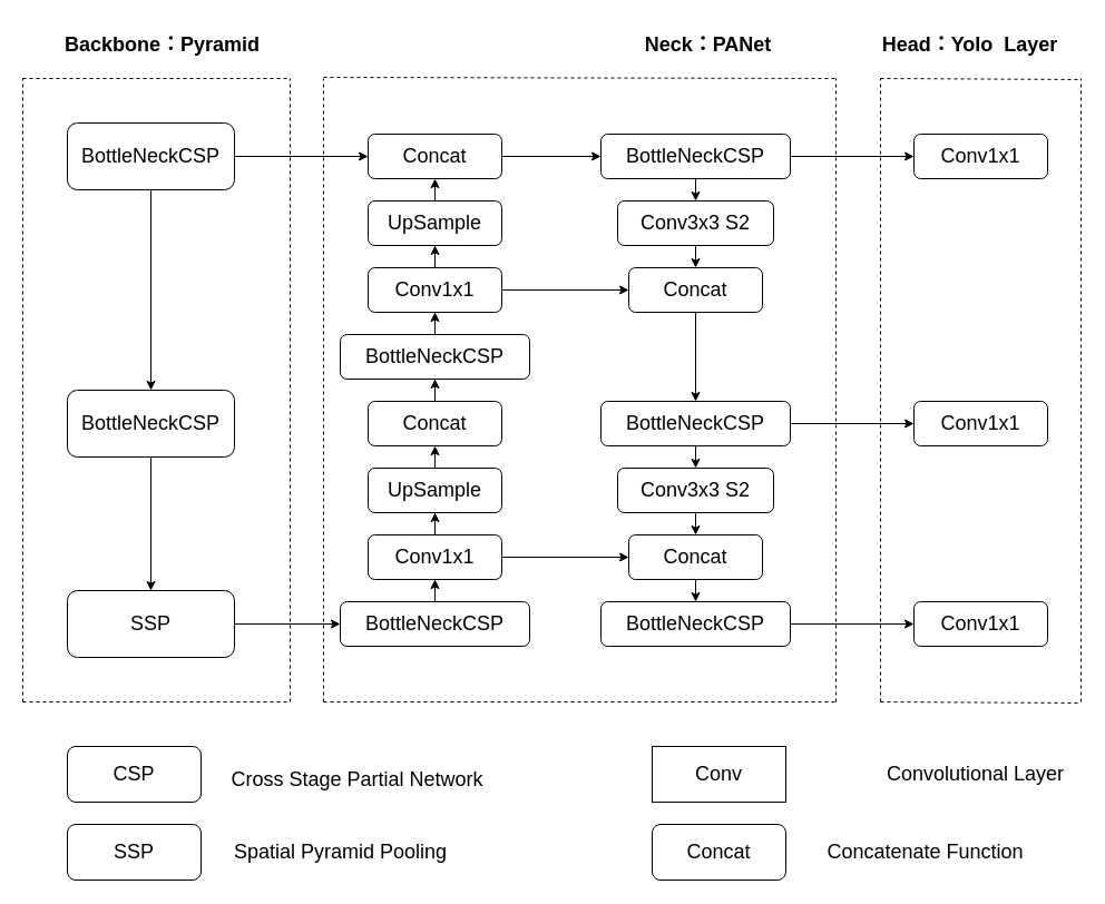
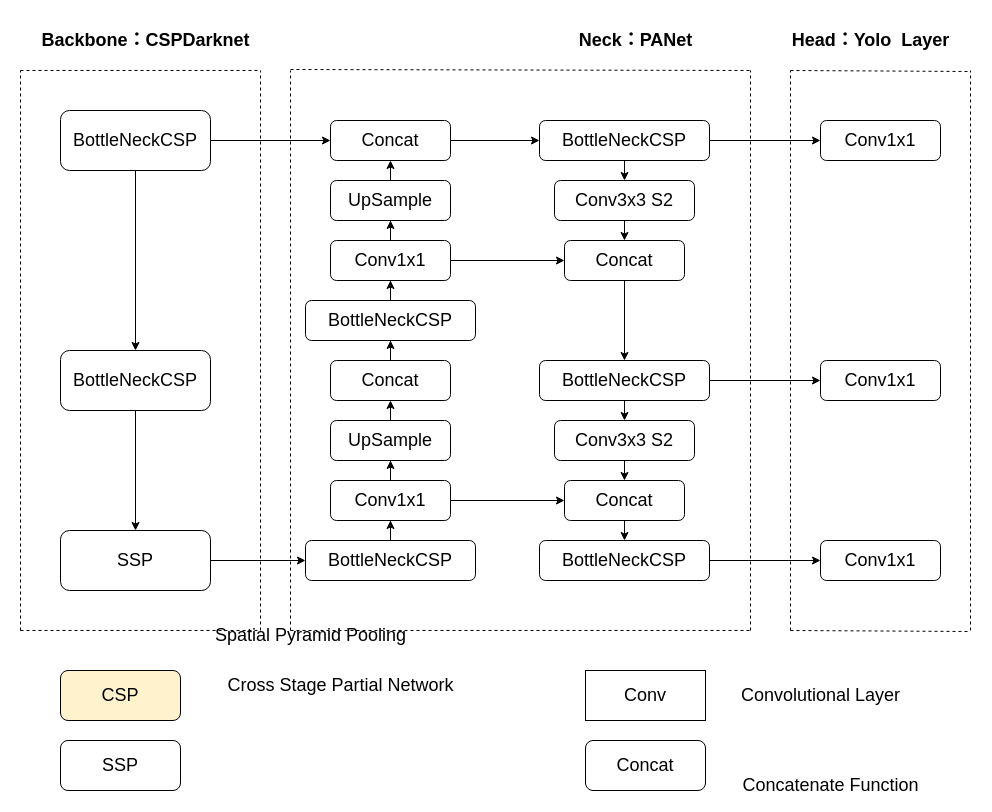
  <mxCell id="0" />
  <mxCell id="1" parent="0" />
  <mxCell id="2" style="edgeStyle=orthogonalEdgeStyle;rounded=0;orthogonalLoop=1;jettySize=auto;html=1;entryX=0.5;entryY=0;entryDx=0;entryDy=0;" edge="1" parent="1" source="4" target="6"><mxGeometry relative="1" as="geometry" /></mxCell>
  <mxCell id="3" style="edgeStyle=orthogonalEdgeStyle;rounded=0;orthogonalLoop=1;jettySize=auto;html=1;exitX=1;exitY=0.5;exitDx=0;exitDy=0;entryX=0;entryY=0.5;entryDx=0;entryDy=0;" edge="1" parent="1" source="4" target="10"><mxGeometry relative="1" as="geometry" /></mxCell>
  <mxCell id="4" value="&lt;font style=&quot;font-size: 18px;&quot;&gt;BottleNeckCSP&lt;/font&gt;" style="rounded=1;whiteSpace=wrap;html=1;" vertex="1" parent="1"><mxGeometry x="60" y="110" width="150" height="60" as="geometry" /></mxCell>
  <mxCell id="5" style="edgeStyle=orthogonalEdgeStyle;rounded=0;orthogonalLoop=1;jettySize=auto;html=1;entryX=0.5;entryY=0;entryDx=0;entryDy=0;" edge="1" parent="1" source="6" target="8"><mxGeometry relative="1" as="geometry" /></mxCell>
  <mxCell id="6" value="&lt;font style=&quot;font-size: 18px;&quot;&gt;BottleNeckCSP&lt;/font&gt;" style="rounded=1;whiteSpace=wrap;html=1;" vertex="1" parent="1"><mxGeometry x="60" y="350" width="150" height="60" as="geometry" /></mxCell>
  <mxCell id="7" style="edgeStyle=orthogonalEdgeStyle;rounded=0;orthogonalLoop=1;jettySize=auto;html=1;entryX=0;entryY=0.5;entryDx=0;entryDy=0;" edge="1" parent="1" source="8" target="26"><mxGeometry relative="1" as="geometry" /></mxCell>
  <mxCell id="8" value="&lt;font style=&quot;font-size: 18px;&quot;&gt;SSP&lt;/font&gt;" style="rounded=1;whiteSpace=wrap;html=1;" vertex="1" parent="1"><mxGeometry x="60" y="530" width="150" height="60" as="geometry" /></mxCell>
  <mxCell id="9" style="edgeStyle=orthogonalEdgeStyle;rounded=0;orthogonalLoop=1;jettySize=auto;html=1;exitX=1;exitY=0.5;exitDx=0;exitDy=0;entryX=0;entryY=0.5;entryDx=0;entryDy=0;" edge="1" parent="1" source="10" target="29"><mxGeometry relative="1" as="geometry" /></mxCell>
  <mxCell id="10" value="&lt;font style=&quot;font-size: 18px;&quot;&gt;Concat&lt;/font&gt;" style="rounded=1;whiteSpace=wrap;html=1;" vertex="1" parent="1"><mxGeometry x="330" y="120" width="120" height="40" as="geometry" /></mxCell>
  <mxCell id="11" style="edgeStyle=orthogonalEdgeStyle;rounded=0;orthogonalLoop=1;jettySize=auto;html=1;exitX=0.5;exitY=0;exitDx=0;exitDy=0;entryX=0.5;entryY=1;entryDx=0;entryDy=0;" edge="1" parent="1" source="12" target="10"><mxGeometry relative="1" as="geometry" /></mxCell>
  <mxCell id="12" value="&lt;font style=&quot;font-size: 18px;&quot;&gt;UpSample&lt;/font&gt;" style="rounded=1;whiteSpace=wrap;html=1;" vertex="1" parent="1"><mxGeometry x="330" y="180" width="120" height="40" as="geometry" /></mxCell>
  <mxCell id="13" style="edgeStyle=orthogonalEdgeStyle;rounded=0;orthogonalLoop=1;jettySize=auto;html=1;entryX=0.5;entryY=1;entryDx=0;entryDy=0;" edge="1" parent="1" source="15" target="12"><mxGeometry relative="1" as="geometry" /></mxCell>
  <mxCell id="14" style="edgeStyle=orthogonalEdgeStyle;rounded=0;orthogonalLoop=1;jettySize=auto;html=1;exitX=1;exitY=0.5;exitDx=0;exitDy=0;" edge="1" parent="1" source="15" target="33"><mxGeometry relative="1" as="geometry" /></mxCell>
  <mxCell id="15" value="&lt;font style=&quot;font-size: 18px;&quot;&gt;Conv1x1&lt;/font&gt;" style="rounded=1;whiteSpace=wrap;html=1;" vertex="1" parent="1"><mxGeometry x="330" y="240" width="120" height="40" as="geometry" /></mxCell>
  <mxCell id="16" style="edgeStyle=orthogonalEdgeStyle;rounded=0;orthogonalLoop=1;jettySize=auto;html=1;entryX=0.5;entryY=1;entryDx=0;entryDy=0;" edge="1" parent="1" source="17" target="15"><mxGeometry relative="1" as="geometry" /></mxCell>
  <mxCell id="17" value="&lt;font style=&quot;font-size: 18px;&quot;&gt;BottleNeckCSP&lt;/font&gt;" style="rounded=1;whiteSpace=wrap;html=1;" vertex="1" parent="1"><mxGeometry x="305" y="300" width="170" height="40" as="geometry" /></mxCell>
  <mxCell id="18" style="edgeStyle=orthogonalEdgeStyle;rounded=0;orthogonalLoop=1;jettySize=auto;html=1;entryX=0.5;entryY=1;entryDx=0;entryDy=0;" edge="1" parent="1" source="19" target="17"><mxGeometry relative="1" as="geometry" /></mxCell>
  <mxCell id="19" value="&lt;font style=&quot;font-size: 18px;&quot;&gt;Concat&lt;/font&gt;" style="rounded=1;whiteSpace=wrap;html=1;" vertex="1" parent="1"><mxGeometry x="330" y="360" width="120" height="40" as="geometry" /></mxCell>
  <mxCell id="20" style="edgeStyle=orthogonalEdgeStyle;rounded=0;orthogonalLoop=1;jettySize=auto;html=1;exitX=0.5;exitY=0;exitDx=0;exitDy=0;entryX=0.5;entryY=1;entryDx=0;entryDy=0;" edge="1" parent="1" source="21" target="19"><mxGeometry relative="1" as="geometry" /></mxCell>
  <mxCell id="21" value="&lt;font style=&quot;font-size: 18px;&quot;&gt;UpSample&lt;/font&gt;" style="rounded=1;whiteSpace=wrap;html=1;" vertex="1" parent="1"><mxGeometry x="330" y="420" width="120" height="40" as="geometry" /></mxCell>
  <mxCell id="22" style="edgeStyle=orthogonalEdgeStyle;rounded=0;orthogonalLoop=1;jettySize=auto;html=1;entryX=0.5;entryY=1;entryDx=0;entryDy=0;" edge="1" parent="1" source="24" target="21"><mxGeometry relative="1" as="geometry" /></mxCell>
  <mxCell id="23" style="edgeStyle=orthogonalEdgeStyle;rounded=0;orthogonalLoop=1;jettySize=auto;html=1;exitX=1;exitY=0.5;exitDx=0;exitDy=0;entryX=0;entryY=0.5;entryDx=0;entryDy=0;" edge="1" parent="1" source="24" target="40"><mxGeometry relative="1" as="geometry" /></mxCell>
  <mxCell id="24" value="&lt;font style=&quot;font-size: 18px;&quot;&gt;Conv1x1&lt;/font&gt;" style="rounded=1;whiteSpace=wrap;html=1;" vertex="1" parent="1"><mxGeometry x="330" y="480" width="120" height="40" as="geometry" /></mxCell>
  <mxCell id="25" style="edgeStyle=orthogonalEdgeStyle;rounded=0;orthogonalLoop=1;jettySize=auto;html=1;entryX=0.5;entryY=1;entryDx=0;entryDy=0;" edge="1" parent="1" source="26" target="24"><mxGeometry relative="1" as="geometry" /></mxCell>
  <mxCell id="26" value="&lt;font style=&quot;font-size: 18px;&quot;&gt;BottleNeckCSP&lt;/font&gt;" style="rounded=1;whiteSpace=wrap;html=1;" vertex="1" parent="1"><mxGeometry x="305" y="540" width="170" height="40" as="geometry" /></mxCell>
  <mxCell id="27" style="edgeStyle=orthogonalEdgeStyle;rounded=0;orthogonalLoop=1;jettySize=auto;html=1;exitX=0.5;exitY=1;exitDx=0;exitDy=0;entryX=0.5;entryY=0;entryDx=0;entryDy=0;" edge="1" parent="1" source="29" target="31"><mxGeometry relative="1" as="geometry" /></mxCell>
  <mxCell id="28" style="edgeStyle=orthogonalEdgeStyle;rounded=0;orthogonalLoop=1;jettySize=auto;html=1;exitX=1;exitY=0.5;exitDx=0;exitDy=0;entryX=0;entryY=0.5;entryDx=0;entryDy=0;" edge="1" parent="1" source="29" target="43"><mxGeometry relative="1" as="geometry" /></mxCell>
  <mxCell id="29" value="&lt;font style=&quot;font-size: 18px;&quot;&gt;BottleNeckCSP&lt;/font&gt;" style="rounded=1;whiteSpace=wrap;html=1;" vertex="1" parent="1"><mxGeometry x="539" y="120" width="170" height="40" as="geometry" /></mxCell>
  <mxCell id="30" style="edgeStyle=orthogonalEdgeStyle;rounded=0;orthogonalLoop=1;jettySize=auto;html=1;exitX=0.5;exitY=1;exitDx=0;exitDy=0;entryX=0.5;entryY=0;entryDx=0;entryDy=0;" edge="1" parent="1" source="31" target="33"><mxGeometry relative="1" as="geometry" /></mxCell>
  <mxCell id="31" value="&lt;font style=&quot;font-size: 18px;&quot;&gt;Conv3x3 S2&lt;/font&gt;" style="rounded=1;whiteSpace=wrap;html=1;" vertex="1" parent="1"><mxGeometry x="554" y="180" width="140" height="40" as="geometry" /></mxCell>
  <mxCell id="32" style="edgeStyle=orthogonalEdgeStyle;rounded=0;orthogonalLoop=1;jettySize=auto;html=1;exitX=0.5;exitY=1;exitDx=0;exitDy=0;entryX=0.5;entryY=0;entryDx=0;entryDy=0;" edge="1" parent="1" source="33" target="36"><mxGeometry relative="1" as="geometry" /></mxCell>
  <mxCell id="33" value="&lt;font style=&quot;font-size: 18px;&quot;&gt;Concat&lt;/font&gt;" style="rounded=1;whiteSpace=wrap;html=1;" vertex="1" parent="1"><mxGeometry x="564" y="240" width="120" height="40" as="geometry" /></mxCell>
  <mxCell id="34" style="edgeStyle=orthogonalEdgeStyle;rounded=0;orthogonalLoop=1;jettySize=auto;html=1;exitX=0.5;exitY=1;exitDx=0;exitDy=0;entryX=0.5;entryY=0;entryDx=0;entryDy=0;" edge="1" parent="1" source="36" target="38"><mxGeometry relative="1" as="geometry" /></mxCell>
  <mxCell id="35" style="edgeStyle=orthogonalEdgeStyle;rounded=0;orthogonalLoop=1;jettySize=auto;html=1;exitX=1;exitY=0.5;exitDx=0;exitDy=0;entryX=0;entryY=0.5;entryDx=0;entryDy=0;" edge="1" parent="1" source="36" target="44"><mxGeometry relative="1" as="geometry" /></mxCell>
  <mxCell id="36" value="&lt;font style=&quot;font-size: 18px;&quot;&gt;BottleNeckCSP&lt;/font&gt;" style="rounded=1;whiteSpace=wrap;html=1;" vertex="1" parent="1"><mxGeometry x="539" y="360" width="170" height="40" as="geometry" /></mxCell>
  <mxCell id="37" style="edgeStyle=orthogonalEdgeStyle;rounded=0;orthogonalLoop=1;jettySize=auto;html=1;exitX=0.5;exitY=1;exitDx=0;exitDy=0;entryX=0.5;entryY=0;entryDx=0;entryDy=0;" edge="1" parent="1" source="38" target="40"><mxGeometry relative="1" as="geometry" /></mxCell>
  <mxCell id="38" value="&lt;font style=&quot;font-size: 18px;&quot;&gt;Conv3x3 S2&lt;/font&gt;" style="rounded=1;whiteSpace=wrap;html=1;" vertex="1" parent="1"><mxGeometry x="554" y="420" width="140" height="40" as="geometry" /></mxCell>
  <mxCell id="39" style="edgeStyle=orthogonalEdgeStyle;rounded=0;orthogonalLoop=1;jettySize=auto;html=1;exitX=0.5;exitY=1;exitDx=0;exitDy=0;entryX=0.5;entryY=0;entryDx=0;entryDy=0;" edge="1" parent="1" source="40" target="42"><mxGeometry relative="1" as="geometry" /></mxCell>
  <mxCell id="40" value="&lt;font style=&quot;font-size: 18px;&quot;&gt;Concat&lt;/font&gt;" style="rounded=1;whiteSpace=wrap;html=1;" vertex="1" parent="1"><mxGeometry x="564" y="480" width="120" height="40" as="geometry" /></mxCell>
  <mxCell id="41" style="edgeStyle=orthogonalEdgeStyle;rounded=0;orthogonalLoop=1;jettySize=auto;html=1;exitX=1;exitY=0.5;exitDx=0;exitDy=0;entryX=0;entryY=0.5;entryDx=0;entryDy=0;" edge="1" parent="1" source="42" target="45"><mxGeometry relative="1" as="geometry" /></mxCell>
  <mxCell id="42" value="&lt;font style=&quot;font-size: 18px;&quot;&gt;BottleNeckCSP&lt;/font&gt;" style="rounded=1;whiteSpace=wrap;html=1;" vertex="1" parent="1"><mxGeometry x="539" y="540" width="170" height="40" as="geometry" /></mxCell>
  <mxCell id="43" value="&lt;font style=&quot;font-size: 18px;&quot;&gt;Conv1x1&lt;/font&gt;" style="rounded=1;whiteSpace=wrap;html=1;" vertex="1" parent="1"><mxGeometry x="820" y="120" width="120" height="40" as="geometry" /></mxCell>
  <mxCell id="44" value="&lt;font style=&quot;font-size: 18px;&quot;&gt;Conv1x1&lt;/font&gt;" style="rounded=1;whiteSpace=wrap;html=1;" vertex="1" parent="1"><mxGeometry x="820" y="360" width="120" height="40" as="geometry" /></mxCell>
  <mxCell id="45" value="&lt;font style=&quot;font-size: 18px;&quot;&gt;Conv1x1&lt;/font&gt;" style="rounded=1;whiteSpace=wrap;html=1;" vertex="1" parent="1"><mxGeometry x="820" y="540" width="120" height="40" as="geometry" /></mxCell>
  <mxCell id="46" value="" style="endArrow=none;dashed=1;html=1;rounded=0;" edge="1" parent="1"><mxGeometry width="50" height="50" relative="1" as="geometry"><mxPoint x="20" y="630" as="sourcePoint" /><mxPoint x="20" as="targetPoint" y="70" /></mxGeometry></mxCell>
  <mxCell id="47" value="" style="endArrow=none;dashed=1;html=1;rounded=0;" edge="1" parent="1"><mxGeometry width="50" height="50" relative="1" as="geometry"><mxPoint x="260" y="630" as="sourcePoint" /><mxPoint x="260" as="targetPoint" y="70" /></mxGeometry></mxCell>
  <mxCell id="48" value="" style="endArrow=none;dashed=1;html=1;rounded=0;" edge="1" parent="1"><mxGeometry width="50" height="50" relative="1" as="geometry"><mxPoint x="20" as="sourcePoint" y="70" /><mxPoint x="260" as="targetPoint" y="70" /></mxGeometry></mxCell>
  <mxCell id="49" value="" style="endArrow=none;dashed=1;html=1;rounded=0;" edge="1" parent="1"><mxGeometry width="50" height="50" relative="1" as="geometry"><mxPoint x="20" y="630" as="sourcePoint" /><mxPoint x="260" y="630" as="targetPoint" /></mxGeometry></mxCell>
  <mxCell id="50" value="" style="endArrow=none;dashed=1;html=1;rounded=0;" edge="1" parent="1"><mxGeometry width="50" height="50" relative="1" as="geometry"><mxPoint x="290" y="630" as="sourcePoint" /><mxPoint x="290" as="targetPoint" y="70" /></mxGeometry></mxCell>
  <mxCell id="51" value="" style="endArrow=none;dashed=1;html=1;rounded=0;" edge="1" parent="1"><mxGeometry width="50" height="50" relative="1" as="geometry"><mxPoint x="750" y="630" as="sourcePoint" /><mxPoint x="750" as="targetPoint" y="70" /></mxGeometry></mxCell>
  <mxCell id="52" value="" style="endArrow=none;dashed=1;html=1;rounded=0;" edge="1" parent="1"><mxGeometry width="50" height="50" relative="1" as="geometry"><mxPoint x="290" y="630" as="sourcePoint" /><mxPoint x="750" y="630" as="targetPoint" /></mxGeometry></mxCell>
  <mxCell id="53" value="" style="endArrow=none;dashed=1;html=1;rounded=0;" edge="1" parent="1"><mxGeometry width="50" height="50" relative="1" as="geometry"><mxPoint x="290" y="69" as="sourcePoint" /><mxPoint x="750" as="targetPoint" y="70" /></mxGeometry></mxCell>
  <mxCell id="54" value="" style="endArrow=none;dashed=1;html=1;rounded=0;" edge="1" parent="1"><mxGeometry width="50" height="50" relative="1" as="geometry"><mxPoint x="790" y="630" as="sourcePoint" /><mxPoint x="790" as="targetPoint" y="70" /></mxGeometry></mxCell>
  <mxCell id="55" value="" style="endArrow=none;dashed=1;html=1;rounded=0;" edge="1" parent="1"><mxGeometry width="50" height="50" relative="1" as="geometry"><mxPoint x="970" y="630" as="sourcePoint" /><mxPoint x="970" as="targetPoint" y="70" /></mxGeometry></mxCell>
  <mxCell id="56" value="" style="endArrow=none;dashed=1;html=1;rounded=0;" edge="1" parent="1"><mxGeometry width="50" height="50" relative="1" as="geometry"><mxPoint x="790" as="sourcePoint" y="70" /><mxPoint x="970" y="71" as="targetPoint" /><Array as="points"><mxPoint x="970" y="71" /></Array></mxGeometry></mxCell>
  <mxCell id="57" value="" style="endArrow=none;dashed=1;html=1;rounded=0;" edge="1" parent="1"><mxGeometry width="50" height="50" relative="1" as="geometry"><mxPoint x="790" y="630" as="sourcePoint" /><mxPoint x="970" y="631" as="targetPoint" /><Array as="points"><mxPoint x="970" y="631" /></Array></mxGeometry></mxCell>
- <mxCell id="58" value="&lt;b&gt;&lt;font style=&quot;font-size: 18px;&quot;&gt;Backbone：Pyramid&lt;/font&gt;&lt;/b&gt;" style="text;html=1;align=center;verticalAlign=middle;resizable=0;points=[];autosize=1;strokeColor=none;fillColor=none;" vertex="1" parent="1"><mxGeometry x="30" y="20" width="230" height="40" as="geometry" /></mxCell>
+ <mxCell id="58" value="&lt;b&gt;&lt;font style=&quot;font-size: 18px;&quot;&gt;Backbone：CSPDarknet&lt;/font&gt;&lt;/b&gt;" style="text;html=1;align=center;verticalAlign=middle;resizable=0;points=[];autosize=1;strokeColor=none;fillColor=none;" vertex="1" parent="1"><mxGeometry x="30" y="20" width="230" height="40" as="geometry" /></mxCell>
  <mxCell id="59" value="&lt;b&gt;&lt;font style=&quot;font-size: 18px;&quot;&gt;Neck：PANet&lt;/font&gt;&lt;/b&gt;" style="text;html=1;align=center;verticalAlign=middle;resizable=0;points=[];autosize=1;strokeColor=none;fillColor=none;" vertex="1" parent="1"><mxGeometry x="565" y="20" width="140" height="40" as="geometry" /></mxCell>
  <mxCell id="60" value="&lt;b&gt;&lt;font style=&quot;font-size: 18px;&quot;&gt;Head：Yolo&amp;nbsp; Layer&lt;/font&gt;&lt;/b&gt;" style="text;html=1;align=center;verticalAlign=middle;resizable=0;points=[];autosize=1;strokeColor=none;fillColor=none;" vertex="1" parent="1"><mxGeometry x="780" y="20" width="180" height="40" as="geometry" /></mxCell>
- <mxCell id="61" value="&lt;font style=&quot;font-size: 18px;&quot;&gt;CSP&lt;/font&gt;" style="rounded=1;whiteSpace=wrap;html=1;" vertex="1" parent="1"><mxGeometry x="60" y="670" width="120" height="50" as="geometry" /></mxCell>
- <mxCell id="62" value="&lt;font style=&quot;font-size: 18px;&quot;&gt;Cross Stage Partial Network&lt;/font&gt;" style="text;html=1;align=center;verticalAlign=middle;resizable=0;points=[];autosize=1;strokeColor=none;fillColor=none;" vertex="1" parent="1"><mxGeometry x="195" y="680" width="250" height="40" as="geometry" /></mxCell>
+ <mxCell id="61" value="&lt;font style=&quot;font-size: 18px;&quot;&gt;CSP&lt;/font&gt;" style="rounded=1;whiteSpace=wrap;html=1;fillColor=#fff2cc;" vertex="1" parent="1"><mxGeometry x="60" y="670" width="120" height="50" as="geometry" /></mxCell>
+ <mxCell id="62" value="&lt;font style=&quot;font-size: 18px;&quot;&gt;Cross Stage Partial Network&lt;/font&gt;" style="text;html=1;align=center;verticalAlign=middle;resizable=0;points=[];autosize=1;strokeColor=none;fillColor=none;" vertex="1" parent="1"><mxGeometry x="215" y="665" width="250" height="40" as="geometry" /></mxCell>
  <mxCell id="63" value="&lt;font style=&quot;font-size: 18px;&quot;&gt;SSP&lt;/font&gt;" style="rounded=1;whiteSpace=wrap;html=1;" vertex="1" parent="1"><mxGeometry x="60" y="740" width="120" height="50" as="geometry" /></mxCell>
- <mxCell id="64" value="&lt;font style=&quot;font-size: 18px;&quot;&gt;Spatial Pyramid Pooling&lt;/font&gt;" style="text;html=1;align=center;verticalAlign=middle;resizable=0;points=[];autosize=1;strokeColor=none;fillColor=none;" vertex="1" parent="1"><mxGeometry x="200" y="745" width="210" height="40" as="geometry" /></mxCell>
+ <mxCell id="64" value="&lt;font style=&quot;font-size: 18px;&quot;&gt;Spatial Pyramid Pooling&lt;/font&gt;" style="text;html=1;align=center;verticalAlign=middle;resizable=0;points=[];autosize=1;strokeColor=none;fillColor=none;" vertex="1" parent="1"><mxGeometry x="205" y="615" width="210" height="40" as="geometry" /></mxCell>
  <mxCell id="65" value="&lt;font style=&quot;font-size: 18px;&quot;&gt;Conv&lt;/font&gt;" style="whiteSpace=wrap;html=1;rounded=0;" vertex="1" parent="1"><mxGeometry x="585" y="670" width="120" height="50" as="geometry" /></mxCell>
- <mxCell id="66" value="&lt;font style=&quot;font-size: 18px;&quot;&gt;Convolutional Layer&lt;/font&gt;" style="text;html=1;align=center;verticalAlign=middle;resizable=0;points=[];autosize=1;strokeColor=none;fillColor=none;" vertex="1" parent="1"><mxGeometry x="785" y="675" width="180" height="40" as="geometry" /></mxCell>
+ <mxCell id="66" value="&lt;font style=&quot;font-size: 18px;&quot;&gt;Convolutional Layer&lt;/font&gt;" style="text;html=1;align=center;verticalAlign=middle;resizable=0;points=[];autosize=1;strokeColor=none;fillColor=none;" vertex="1" parent="1"><mxGeometry x="730" y="675" width="180" height="40" as="geometry" /></mxCell>
  <mxCell id="67" value="&lt;font style=&quot;font-size: 18px;&quot;&gt;Concat&lt;/font&gt;" style="rounded=1;whiteSpace=wrap;html=1;" vertex="1" parent="1"><mxGeometry x="585" y="740" width="120" height="50" as="geometry" /></mxCell>
- <mxCell id="68" value="&lt;font style=&quot;font-size: 18px;&quot;&gt;Concatenate Function&lt;/font&gt;" style="text;html=1;align=center;verticalAlign=middle;resizable=0;points=[];autosize=1;strokeColor=none;fillColor=none;" vertex="1" parent="1"><mxGeometry x="730" y="745" width="200" height="40" as="geometry" /></mxCell>
+ <mxCell id="68" value="&lt;font style=&quot;font-size: 18px;&quot;&gt;Concatenate Function&lt;/font&gt;" style="text;html=1;align=center;verticalAlign=middle;resizable=0;points=[];autosize=1;strokeColor=none;fillColor=none;" vertex="1" parent="1"><mxGeometry x="730" y="765" width="200" height="40" as="geometry" /></mxCell>
